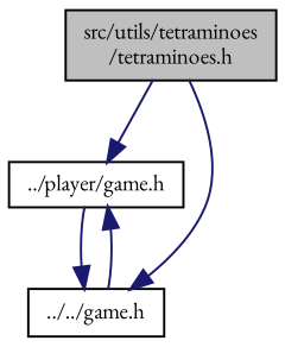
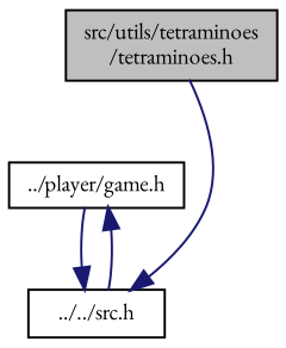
  digraph {
    fontname="EB Garamond"
    node [color=black fillcolor=white fontname="EB Garamond" fontsize=10 shape=record style=filled]
    edge [color=midnightblue fontname="EB Garamond" fontsize=10 labelfontname=Helvetica labelfontsize=10 style=solid]
    n1 [fillcolor=grey75 fontcolor=black height=0.2 label="src/utils/tetraminoes\l/tetraminoes.h" width=0.4]
    n2 [height=0.2 label="../player/game.h" width=0.4]
-   n3 [height=0.2 label="../../game.h" width=0.4]
-   n1 -> n2
+   n3 [height=0.2 label="../../src.h" width=0.4]
    n1 -> n3
    n2 -> n3
    n3 -> n2
  }
